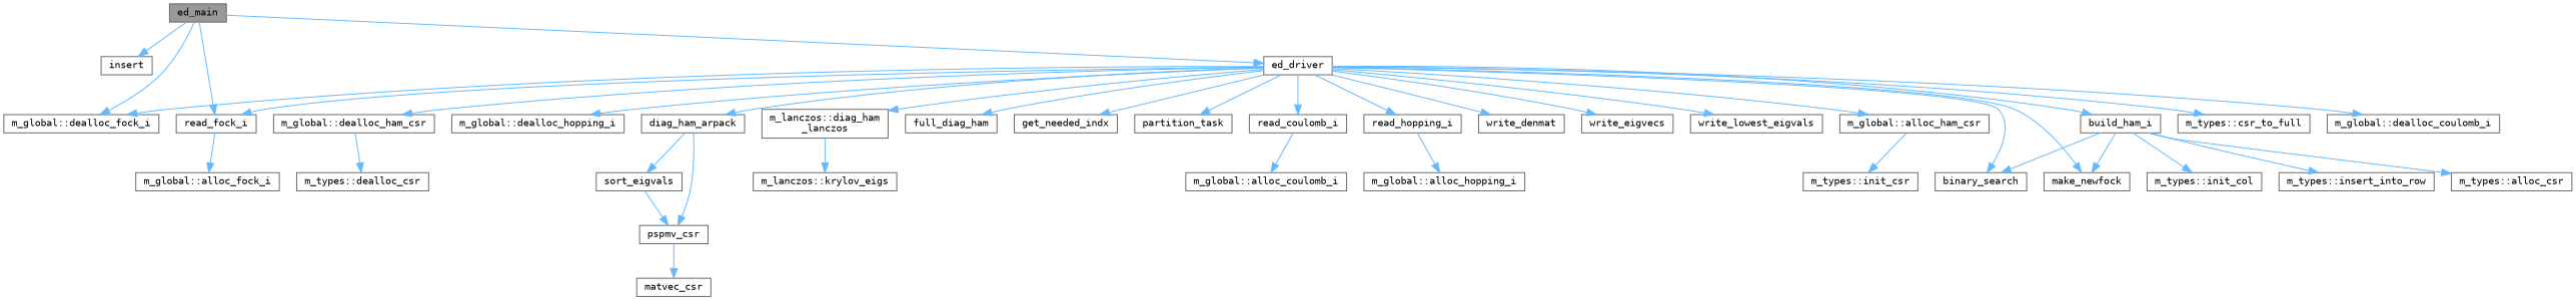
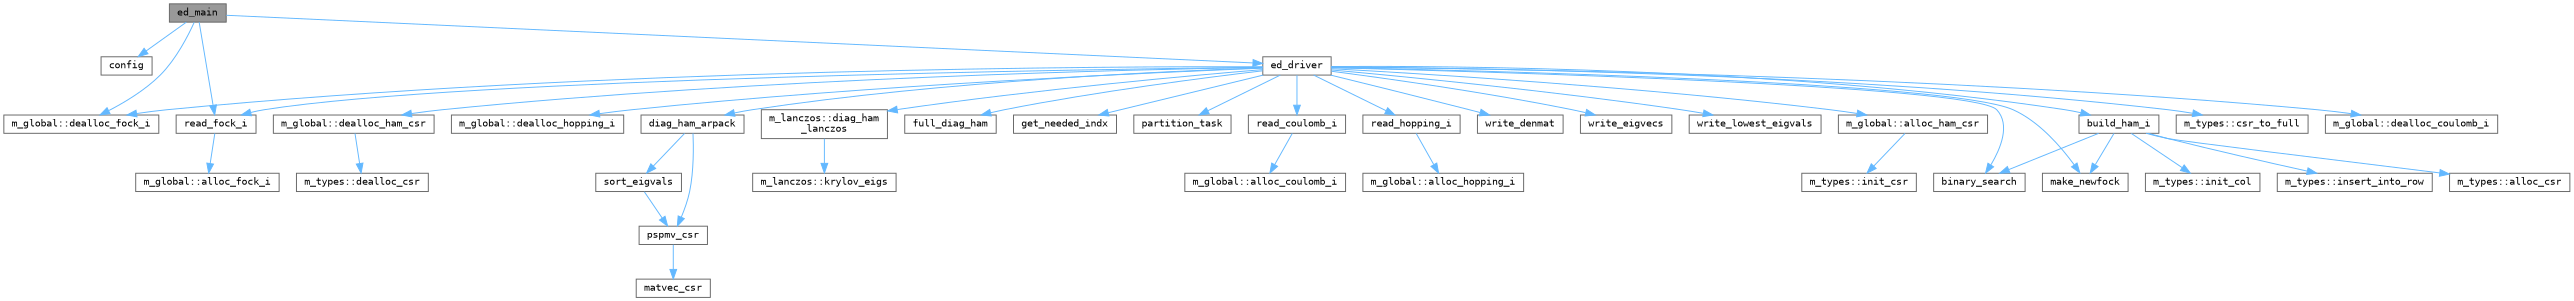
  digraph {
    fontname="DejaVu Sans Mono"
    rankdir=TB
    node [color=grey40 fillcolor=white fontname="DejaVu Sans Mono" fontsize=10 shape=box style=filled]
    edge [color=steelblue1 fontname="DejaVu Sans Mono" fontsize=10 labelfontname=Helvetica labelfontsize=10 style=solid]
    n1 [color=gray40 fillcolor=grey60 fontcolor=black height=0.2 label=ed_main width=0.4]
-   n2 [height=0.2 label=insert width=0.4]
+   n2 [height=0.2 label=config width=0.4]
    n3 [height=0.2 label="m_global::dealloc_fock_i" width=0.4]
    n4 [height=0.2 label=ed_driver width=0.4]
    n5 [height=0.2 label=read_fock_i width=0.4]
    n6 [height=0.2 label="m_global::alloc_ham_csr" width=0.4]
    n7 [height=0.2 label=binary_search width=0.4]
    n8 [height=0.2 label=build_ham_i width=0.4]
    n9 [height=0.2 label=make_newfock width=0.4]
    n10 [height=0.2 label="m_types::csr_to_full" width=0.4]
    n11 [height=0.2 label="m_global::dealloc_coulomb_i" width=0.4]
    n12 [height=0.2 label="m_global::dealloc_ham_csr" width=0.4]
    n13 [height=0.2 label="m_global::dealloc_hopping_i" width=0.4]
    n14 [height=0.2 label=diag_ham_arpack width=0.4]
    n15 [height=0.2 label="m_lanczos::diag_ham\l_lanczos" width=0.4]
    n16 [height=0.2 label=full_diag_ham width=0.4]
    n17 [height=0.2 label=get_needed_indx width=0.4]
    n18 [height=0.2 label=partition_task width=0.4]
    n19 [height=0.2 label=read_coulomb_i width=0.4]
    n20 [height=0.2 label=read_hopping_i width=0.4]
    n21 [height=0.2 label=write_denmat width=0.4]
    n22 [height=0.2 label=write_eigvecs width=0.4]
    n23 [height=0.2 label=write_lowest_eigvals width=0.4]
    n24 [height=0.2 label="m_global::alloc_fock_i" width=0.4]
    n25 [height=0.2 label="m_types::init_csr" width=0.4]
    n26 [height=0.2 label="m_types::alloc_csr" width=0.4]
    n27 [height=0.2 label="m_types::init_col" width=0.4]
    n28 [height=0.2 label="m_types::insert_into_row" width=0.4]
    n29 [height=0.2 label="m_types::dealloc_csr" width=0.4]
    n30 [height=0.2 label=pspmv_csr width=0.4]
    n31 [height=0.2 label=sort_eigvals width=0.4]
    n32 [height=0.2 label="m_lanczos::krylov_eigs" width=0.4]
    n33 [height=0.2 label="m_global::alloc_coulomb_i" width=0.4]
    n34 [height=0.2 label="m_global::alloc_hopping_i" width=0.4]
    n35 [height=0.2 label=matvec_csr width=0.4]
    n1 -> n2
    n1 -> n3
    n1 -> n4
    n1 -> n5
    n4 -> n3
    n4 -> n5
    n4 -> n6
    n4 -> n7
    n4 -> n8
    n4 -> n9
    n4 -> n10
    n4 -> n11
    n4 -> n12
    n4 -> n13
    n4 -> n14
    n4 -> n15
    n4 -> n16
    n4 -> n17
    n4 -> n18
    n4 -> n19
    n4 -> n20
    n4 -> n21
    n4 -> n22
    n4 -> n23
    n5 -> n24
    n6 -> n25
    n8 -> n7
    n8 -> n9
    n8 -> n26
    n8 -> n27
    n8 -> n28
    n12 -> n29
    n14 -> n30
    n14 -> n31
    n15 -> n32
    n19 -> n33
    n20 -> n34
    n30 -> n35
    n31 -> n30
  }
